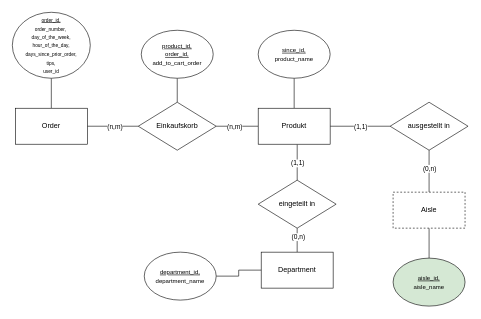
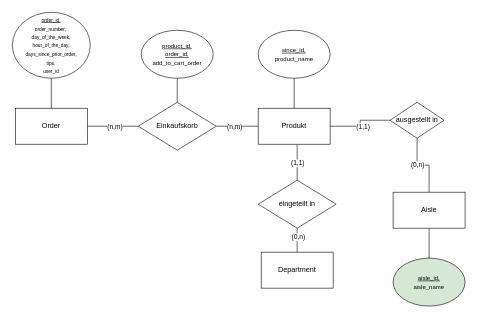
  <mxCell id="0" />
  <mxCell id="1" parent="0" />
  <mxCell id="2" style="edgeStyle=orthogonalEdgeStyle;rounded=0;orthogonalLoop=1;jettySize=auto;html=1;entryX=0.5;entryY=1;entryDx=0;entryDy=0;endArrow=none;endFill=0;" edge="1" parent="1" source="5" target="6"><mxGeometry relative="1" as="geometry" /></mxCell>
  <mxCell id="3" style="edgeStyle=orthogonalEdgeStyle;rounded=0;orthogonalLoop=1;jettySize=auto;html=1;entryX=0;entryY=0.5;entryDx=0;entryDy=0;endArrow=none;endFill=0;" edge="1" parent="1" source="5" target="10"><mxGeometry relative="1" as="geometry" /></mxCell>
  <mxCell id="4" value="(n,m)" style="edgeLabel;html=1;align=center;verticalAlign=middle;resizable=0;points=[];" vertex="1" connectable="0" parent="3"><mxGeometry x="-0.408" relative="1" as="geometry"><mxPoint x="20" as="offset" /></mxGeometry></mxCell>
  <mxCell id="5" value="Order" style="rounded=0;whiteSpace=wrap;html=1;" vertex="1" parent="1"><mxGeometry x="25" y="180" width="120" height="60" as="geometry" /></mxCell>
  <mxCell id="6" value="&lt;u&gt;&lt;font style=&quot;font-size: 8px;&quot;&gt;order_id,&lt;/font&gt;&lt;/u&gt;&lt;div&gt;&lt;font style=&quot;font-size: 8px;&quot;&gt;order_number,&amp;nbsp;&lt;/font&gt;&lt;/div&gt;&lt;div&gt;&lt;font style=&quot;font-size: 8px;&quot;&gt;day_of_the_week,&lt;/font&gt;&lt;/div&gt;&lt;div&gt;&lt;font style=&quot;font-size: 8px;&quot;&gt;hour_of_the_day,&lt;/font&gt;&lt;/div&gt;&lt;div&gt;&lt;font style=&quot;font-size: 8px;&quot;&gt;days_since_prior_order,&lt;/font&gt;&lt;/div&gt;&lt;div&gt;&lt;font style=&quot;font-size: 8px;&quot;&gt;tips,&lt;/font&gt;&lt;/div&gt;&lt;div&gt;&lt;font style=&quot;font-size: 8px;&quot;&gt;user_id&lt;/font&gt;&lt;/div&gt;" style="ellipse;whiteSpace=wrap;html=1;" vertex="1" parent="1"><mxGeometry x="20" y="20" width="130" height="110" as="geometry" /></mxCell>
  <mxCell id="7" style="edgeStyle=orthogonalEdgeStyle;rounded=0;orthogonalLoop=1;jettySize=auto;html=1;entryX=0.5;entryY=1;entryDx=0;entryDy=0;endArrow=none;endFill=0;" edge="1" parent="1" source="10" target="11"><mxGeometry relative="1" as="geometry" /></mxCell>
  <mxCell id="8" style="edgeStyle=orthogonalEdgeStyle;rounded=0;orthogonalLoop=1;jettySize=auto;html=1;entryX=0;entryY=0.5;entryDx=0;entryDy=0;endArrow=none;endFill=0;" edge="1" parent="1" source="10" target="15"><mxGeometry relative="1" as="geometry" /></mxCell>
  <mxCell id="9" value="(n,m)" style="edgeLabel;html=1;align=center;verticalAlign=middle;resizable=0;points=[];" vertex="1" connectable="0" parent="8"><mxGeometry x="0.18" relative="1" as="geometry"><mxPoint x="-11" as="offset" /></mxGeometry></mxCell>
  <mxCell id="10" value="Einkaufskorb" style="rhombus;whiteSpace=wrap;html=1;" vertex="1" parent="1"><mxGeometry x="230" y="170" width="130" height="80" as="geometry" /></mxCell>
  <mxCell id="11" value="&lt;font size=&quot;1&quot;&gt;&lt;u&gt;product_id,&lt;/u&gt;&lt;/font&gt;&lt;div&gt;&lt;font size=&quot;1&quot;&gt;&lt;u&gt;order_id,&lt;/u&gt;&lt;/font&gt;&lt;/div&gt;&lt;div&gt;&lt;font size=&quot;1&quot;&gt;add_to_cart_order&lt;/font&gt;&lt;/div&gt;" style="ellipse;whiteSpace=wrap;html=1;" vertex="1" parent="1"><mxGeometry x="235" y="50" width="120" height="80" as="geometry" /></mxCell>
  <mxCell id="12" style="edgeStyle=orthogonalEdgeStyle;rounded=0;orthogonalLoop=1;jettySize=auto;html=1;entryX=0.5;entryY=1;entryDx=0;entryDy=0;endArrow=none;endFill=0;" edge="1" parent="1" source="15" target="16"><mxGeometry relative="1" as="geometry" /></mxCell>
  <mxCell id="13" style="edgeStyle=orthogonalEdgeStyle;rounded=0;orthogonalLoop=1;jettySize=auto;html=1;entryX=0;entryY=0.5;entryDx=0;entryDy=0;endArrow=none;endFill=0;" edge="1" parent="1" source="15" target="19"><mxGeometry relative="1" as="geometry" /></mxCell>
  <mxCell id="14" value="(1,1)" style="edgeLabel;html=1;align=center;verticalAlign=middle;resizable=0;points=[];" vertex="1" connectable="0" parent="13"><mxGeometry x="-0.225" y="1" relative="1" as="geometry"><mxPoint x="11" y="1" as="offset" /></mxGeometry></mxCell>
  <mxCell id="15" value="Produkt" style="rounded=0;whiteSpace=wrap;html=1;" vertex="1" parent="1"><mxGeometry x="430" y="180" width="120" height="60" as="geometry" /></mxCell>
  <mxCell id="16" value="&lt;font size=&quot;1&quot;&gt;&lt;u&gt;since_id,&lt;/u&gt;&lt;/font&gt;&lt;div&gt;&lt;font size=&quot;1&quot;&gt;product_name&lt;/font&gt;&lt;/div&gt;" style="ellipse;whiteSpace=wrap;html=1;" vertex="1" parent="1"><mxGeometry x="430" y="50" width="120" height="80" as="geometry" /></mxCell>
  <mxCell id="17" style="edgeStyle=orthogonalEdgeStyle;rounded=0;orthogonalLoop=1;jettySize=auto;html=1;entryX=0.5;entryY=0;entryDx=0;entryDy=0;endArrow=none;endFill=0;" edge="1" parent="1" source="19" target="21"><mxGeometry relative="1" as="geometry" /></mxCell>
  <mxCell id="18" value="(0,n)" style="edgeLabel;html=1;align=center;verticalAlign=middle;resizable=0;points=[];" vertex="1" connectable="0" parent="17"><mxGeometry x="-0.286" y="-2" relative="1" as="geometry"><mxPoint x="2" y="5" as="offset" /></mxGeometry></mxCell>
- <mxCell id="19" value="ausgestellt in" style="rhombus;whiteSpace=wrap;html=1;" vertex="1" parent="1"><mxGeometry x="650" y="170" width="130" height="80" as="geometry" /></mxCell>
+ <mxCell id="19" value="ausgestellt in" style="rhombus;whiteSpace=wrap;html=1;" vertex="1" parent="1"><mxGeometry x="650" y="170" width="90" height="60" as="geometry" /></mxCell>
  <mxCell id="20" style="edgeStyle=orthogonalEdgeStyle;rounded=0;orthogonalLoop=1;jettySize=auto;html=1;entryX=0.5;entryY=0;entryDx=0;entryDy=0;endArrow=none;endFill=0;" edge="1" parent="1" source="21" target="22"><mxGeometry relative="1" as="geometry" /></mxCell>
- <mxCell id="21" value="Aisle" style="rounded=0;whiteSpace=wrap;html=1;dashed=1;" vertex="1" parent="1"><mxGeometry x="655" y="320" width="120" height="60" as="geometry" /></mxCell>
+ <mxCell id="21" value="Aisle" style="rounded=0;whiteSpace=wrap;html=1;" vertex="1" parent="1"><mxGeometry x="655" y="320" width="120" height="60" as="geometry" /></mxCell>
  <mxCell id="22" value="&lt;font size=&quot;1&quot;&gt;&lt;u&gt;aisle_id,&lt;/u&gt;&lt;/font&gt;&lt;div&gt;&lt;font size=&quot;1&quot;&gt;aisle_name&lt;/font&gt;&lt;/div&gt;" style="ellipse;whiteSpace=wrap;html=1;fillColor=#d5e8d4;" vertex="1" parent="1"><mxGeometry x="655" y="430" width="120" height="80" as="geometry" /></mxCell>
  <mxCell id="23" style="edgeStyle=orthogonalEdgeStyle;rounded=0;orthogonalLoop=1;jettySize=auto;html=1;entryX=0.5;entryY=0;entryDx=0;entryDy=0;endArrow=none;endFill=0;" edge="1" parent="1" source="25" target="28"><mxGeometry relative="1" as="geometry" /></mxCell>
  <mxCell id="24" value="(0,n)" style="edgeLabel;html=1;align=center;verticalAlign=middle;resizable=0;points=[];" vertex="1" connectable="0" parent="23"><mxGeometry x="-0.286" y="1" relative="1" as="geometry"><mxPoint as="offset" /></mxGeometry></mxCell>
  <mxCell id="25" value="eingeteilt in" style="rhombus;whiteSpace=wrap;html=1;" vertex="1" parent="1"><mxGeometry x="430" y="300" width="130" height="80" as="geometry" /></mxCell>
  <mxCell id="26" style="edgeStyle=orthogonalEdgeStyle;rounded=0;orthogonalLoop=1;jettySize=auto;html=1;entryX=0.542;entryY=1.012;entryDx=0;entryDy=0;entryPerimeter=0;endArrow=none;endFill=0;" edge="1" parent="1" source="25" target="15"><mxGeometry relative="1" as="geometry" /></mxCell>
  <mxCell id="27" value="(1,1)" style="edgeLabel;html=1;align=center;verticalAlign=middle;resizable=0;points=[];" vertex="1" connectable="0" parent="26"><mxGeometry x="0.229" y="1" relative="1" as="geometry"><mxPoint x="1" y="7" as="offset" /></mxGeometry></mxCell>
  <mxCell id="28" value="Department" style="rounded=0;whiteSpace=wrap;html=1;" vertex="1" parent="1"><mxGeometry x="435" y="420" width="120" height="60" as="geometry" /></mxCell>
- <mxCell id="29" style="edgeStyle=orthogonalEdgeStyle;rounded=0;orthogonalLoop=1;jettySize=auto;html=1;entryX=0;entryY=0.5;entryDx=0;entryDy=0;endArrow=none;endFill=0;" edge="1" parent="1" source="30" target="28"><mxGeometry relative="1" as="geometry" /></mxCell>
- <mxCell id="30" value="&lt;font size=&quot;1&quot;&gt;&lt;u&gt;department_id,&lt;/u&gt;&lt;/font&gt;&lt;div&gt;&lt;font size=&quot;1&quot;&gt;department_name&lt;/font&gt;&lt;/div&gt;" style="ellipse;whiteSpace=wrap;html=1;" vertex="1" parent="1"><mxGeometry x="240" y="420" width="120" height="80" as="geometry" /></mxCell>
